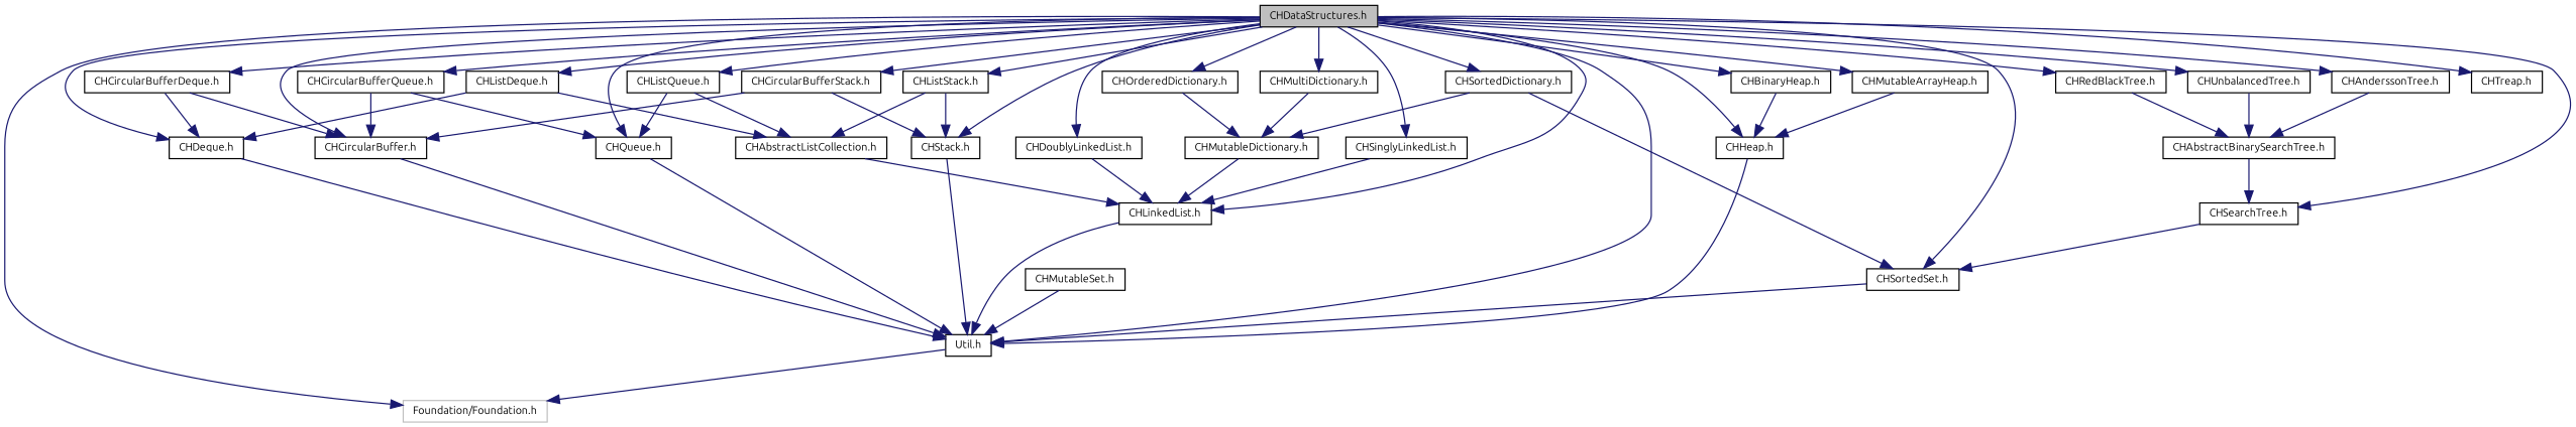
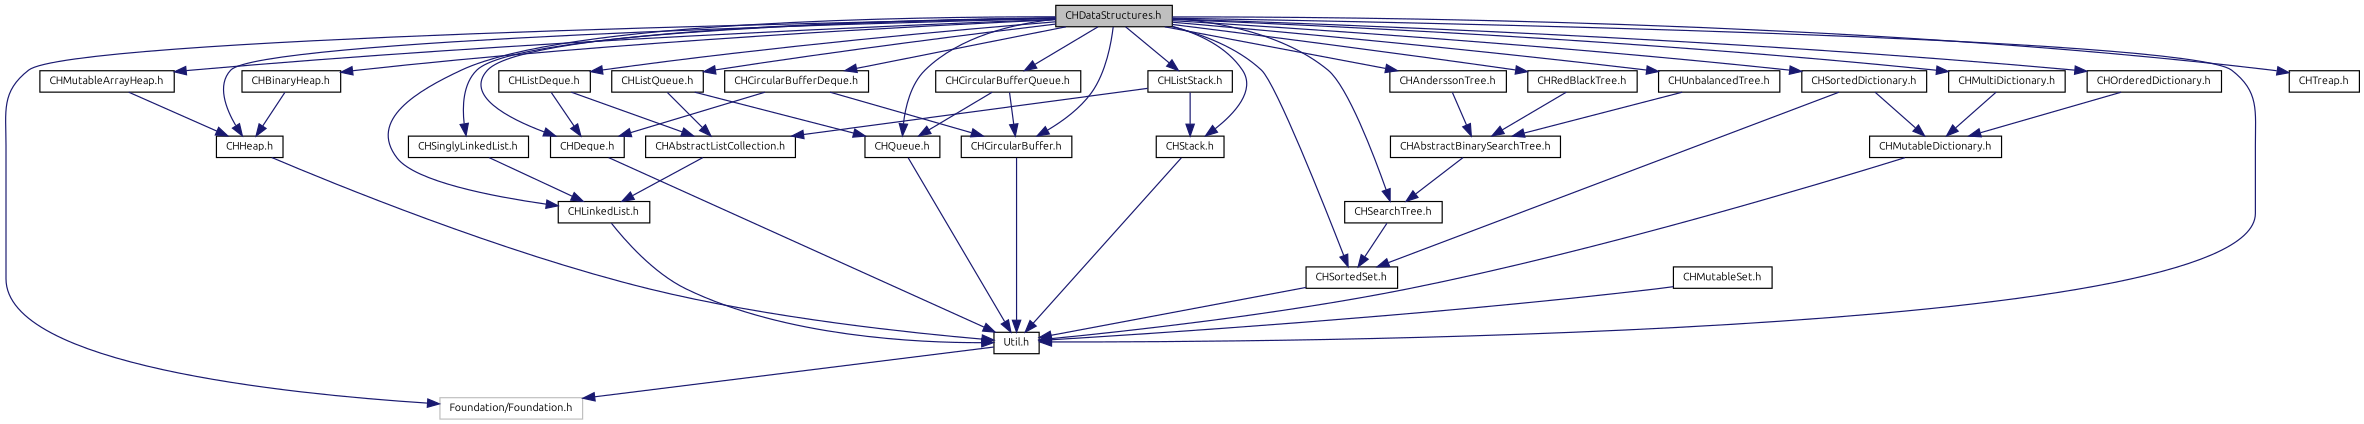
  digraph {
    fontname=Ubuntu
    node [color=black fontname=Ubuntu fontsize=9 shape=record]
    edge [color=midnightblue fontname=Ubuntu fontsize=9 labelfontname=LucidaGrande labelfontsize=9 style=solid]
    n1 [fillcolor=grey75 fontcolor=black height=0.2 label="CHDataStructures.h" style=filled width=0.4]
    n2 [color=grey75 height=0.2 label="Foundation/Foundation.h" width=0.4]
    n3 [height=0.2 label="CHDeque.h" width=0.4]
    n4 [height=0.2 label="Util.h" width=0.4]
    n5 [height=0.2 label="CHHeap.h" width=0.4]
    n6 [height=0.2 label="CHLinkedList.h" width=0.4]
    n7 [height=0.2 label="CHQueue.h" width=0.4]
    n8 [height=0.2 label="CHSearchTree.h" width=0.4]
    n9 [height=0.2 label="CHSortedSet.h" width=0.4]
    n10 [height=0.2 label="CHStack.h" width=0.4]
    n11 [height=0.2 label="CHAnderssonTree.h" width=0.4]
    n12 [height=0.2 label="CHBinaryHeap.h" width=0.4]
    n13 [height=0.2 label="CHCircularBuffer.h" width=0.4]
    n14 [height=0.2 label="CHCircularBufferDeque.h" width=0.4]
    n15 [height=0.2 label="CHCircularBufferQueue.h" width=0.4]
-   n16 [height=0.2 label="CHCircularBufferStack.h" width=0.4]
-   n17 [height=0.2 label="CHDoublyLinkedList.h" width=0.4]
    n18 [height=0.2 label="CHListDeque.h" width=0.4]
    n19 [height=0.2 label="CHListQueue.h" width=0.4]
    n20 [height=0.2 label="CHListStack.h" width=0.4]
    n21 [height=0.2 label="CHMultiDictionary.h" width=0.4]
    n22 [height=0.2 label="CHMutableArrayHeap.h" width=0.4]
    n23 [height=0.2 label="CHOrderedDictionary.h" width=0.4]
    n24 [height=0.2 label="CHRedBlackTree.h" width=0.4]
    n25 [height=0.2 label="CHSinglyLinkedList.h" width=0.4]
    n26 [height=0.2 label="CHSortedDictionary.h" width=0.4]
    n27 [height=0.2 label="CHTreap.h" width=0.4]
    n28 [height=0.2 label="CHUnbalancedTree.h" width=0.4]
    n29 [height=0.2 label="CHAbstractBinarySearchTree.h" width=0.4]
    n30 [height=0.2 label="CHAbstractListCollection.h" width=0.4]
    n31 [height=0.2 label="CHMutableDictionary.h" width=0.4]
    n32 [height=0.2 label="CHMutableSet.h" width=0.4]
    n1 -> n2
    n1 -> n3
    n1 -> n4
    n1 -> n5
    n1 -> n6
    n1 -> n7
    n1 -> n8
    n1 -> n9
    n1 -> n10
    n1 -> n11
    n1 -> n12
    n1 -> n13
    n1 -> n14
    n1 -> n15
-   n1 -> n16
-   n1 -> n17
    n1 -> n18
    n1 -> n19
    n1 -> n20
    n1 -> n21
    n1 -> n22
    n1 -> n23
    n1 -> n24
    n1 -> n25
    n1 -> n26
    n1 -> n27
    n1 -> n28
    n3 -> n4
    n4 -> n2
    n5 -> n4
    n6 -> n4
    n7 -> n4
    n8 -> n9
    n9 -> n4
    n10 -> n4
    n11 -> n29
    n12 -> n5
    n13 -> n4
    n14 -> n3
    n14 -> n13
    n15 -> n7
    n15 -> n13
-   n16 -> n10
-   n16 -> n13
-   n17 -> n6
    n18 -> n3
    n18 -> n30
    n19 -> n7
    n19 -> n30
    n20 -> n10
    n20 -> n30
    n21 -> n31
    n22 -> n5
    n23 -> n31
    n24 -> n29
    n25 -> n6
    n26 -> n9
    n26 -> n31
    n28 -> n29
    n29 -> n8
    n30 -> n6
-   n31 -> n6
+   n31 -> n4
    n32 -> n4
  }
